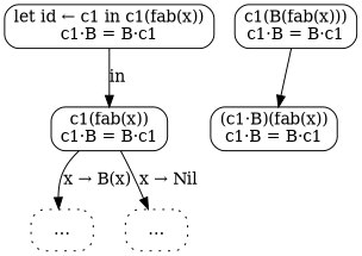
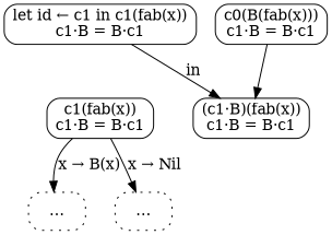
  digraph {
    node [shape=box style=rounded]
    n1 [label="let id ← c1 in c1(fab(x))\nc1·B = B·c1"]
    n2 [label="c1(fab(x))\nc1·B = B·c1"]
    n3 [label="…" style="dotted,rounded"]
    n4 [label="…" style="dotted,rounded"]
-   n5 [label="c1(B(fab(x)))\nc1·B = B·c1"]
+   n5 [label="c0(B(fab(x)))\nc1·B = B·c1"]
    n6 [label="(c1·B)(fab(x))\nc1·B = B·c1"]
-   n1 -> n2 [label=in]
+   n1 -> n6 [label=in]
    n2 -> n3 [label="x → B(x)"]
    n2 -> n4 [label="x → Nil"]
    n5 -> n6
  }
